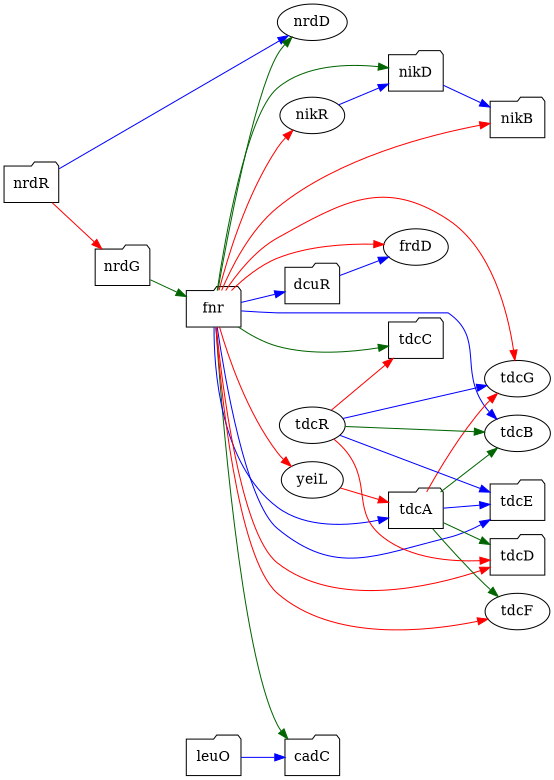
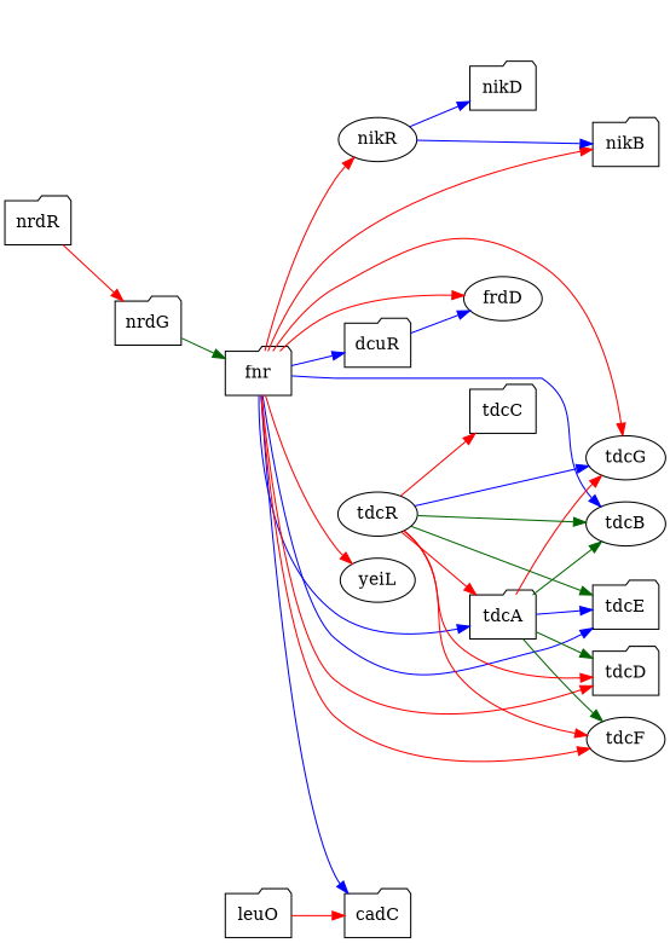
  digraph {
    rankdir=LR
    node [shape=folder]
    edge [color=red value="+"]
    nrdR
    nrdG
-   nrdD [shape=ellipse]
    fnr
    yeiL [shape=ellipse]
    cadC
    nikR [shape=ellipse]
    dcuR
    tdcA
    tdcE
    tdcD
    tdcC
    tdcF [shape=ellipse]
    tdcG [shape=ellipse]
    tdcB [shape=ellipse]
    nikB
    frdD [shape=ellipse]
    nikD
    tdcR [shape=ellipse]
    leuO
    nrdR -> nrdG [value="-"]
-   nrdR -> nrdD [color=blue value="-"]
    nrdG -> fnr [color=darkgreen]
-   fnr -> nrdD [color=darkgreen]
    fnr -> yeiL [value="-"]
-   fnr -> cadC [color=darkgreen]
+   fnr -> cadC [color=blue]
    fnr -> nikR
    fnr -> dcuR [color=blue]
    fnr -> tdcA [color=blue]
    fnr -> tdcE [color=blue]
    fnr -> tdcD
-   fnr -> tdcC [color=darkgreen]
    fnr -> tdcF
    fnr -> tdcG
    fnr -> tdcB [color=blue]
    fnr -> nikB
    fnr -> frdD
-   fnr -> nikD [color=darkgreen]
-   nikD -> nikB [color=blue value="-"]
+   nikR -> nikB [color=blue value="-"]
    nikR -> nikD [color=blue value="-"]
    dcuR -> frdD [color=blue]
    tdcA -> tdcE [color=blue]
    tdcA -> tdcD [color=darkgreen]
    tdcA -> tdcF [color=darkgreen]
    tdcA -> tdcG
    tdcA -> tdcB [color=darkgreen]
-   yeiL -> tdcA
-   tdcR -> tdcE [color=blue]
+   tdcR -> tdcA
+   tdcR -> tdcE [color=darkgreen]
    tdcR -> tdcD
    tdcR -> tdcC
+   tdcR -> tdcF
    tdcR -> tdcG [color=blue]
    tdcR -> tdcB [color=darkgreen]
-   leuO -> cadC [color=blue value="-"]
+   leuO -> cadC [value="-"]
  }
